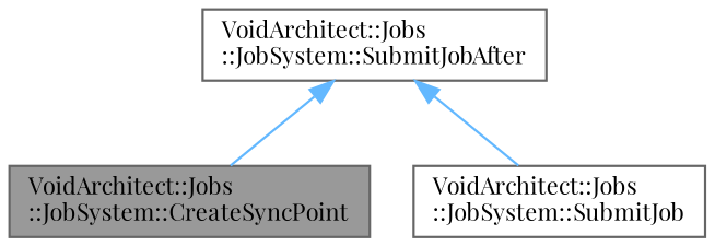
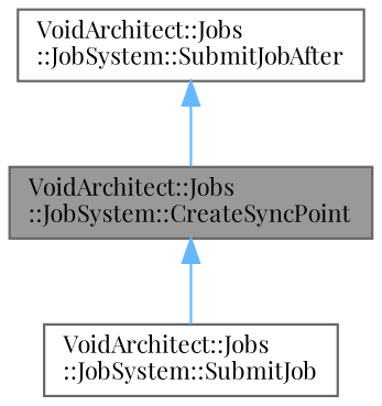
  digraph {
    fontname="Playfair Display"
    rankdir=TB
    node [color=grey40 fillcolor=white fontname="Playfair Display" fontsize=10 shape=box style=filled]
    edge [color=steelblue1 dir=back fontname="Playfair Display" fontsize=10 labelfontname=Helvetica labelfontsize=10 style=solid]
    n1 [color=gray40 fillcolor=grey60 fontcolor=black height=0.2 label="VoidArchitect::Jobs\l::JobSystem::CreateSyncPoint" width=0.4]
    n2 [height=0.2 label="VoidArchitect::Jobs\l::JobSystem::SubmitJob" width=0.4]
    n3 [height=0.2 label="VoidArchitect::Jobs\l::JobSystem::SubmitJobAfter" width=0.4]
-   n3 -> n2
+   n1 -> n2
    n3 -> n1
  }
